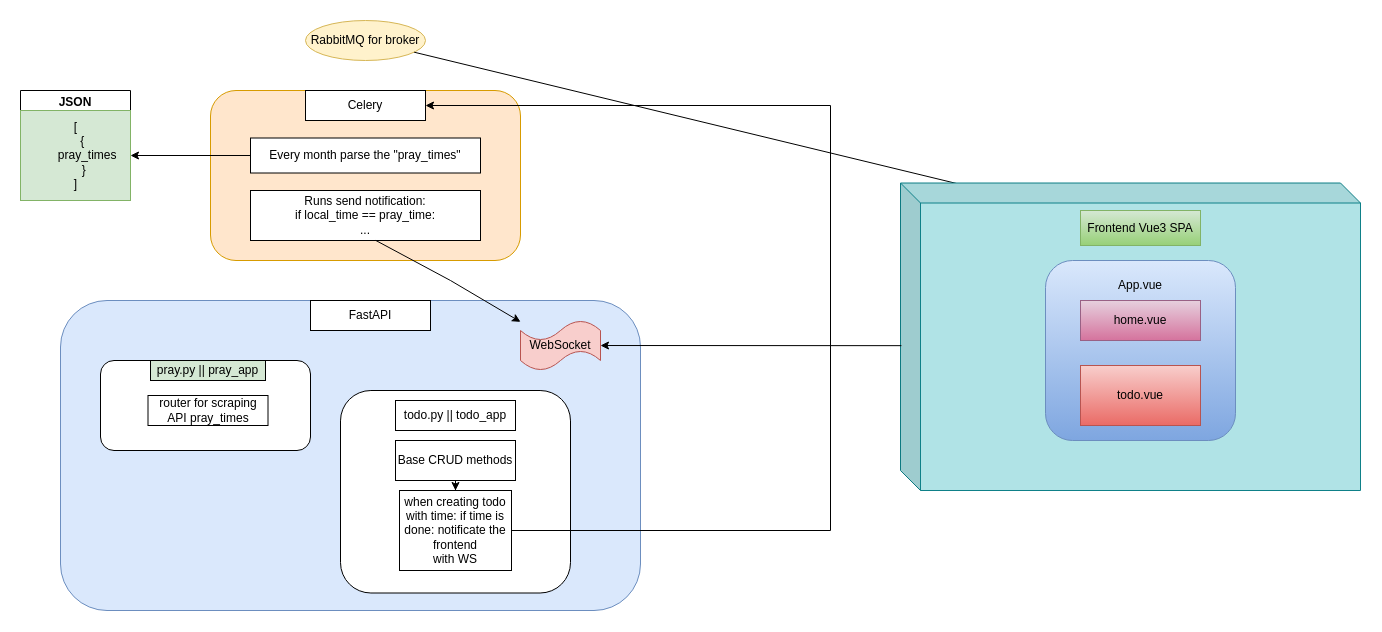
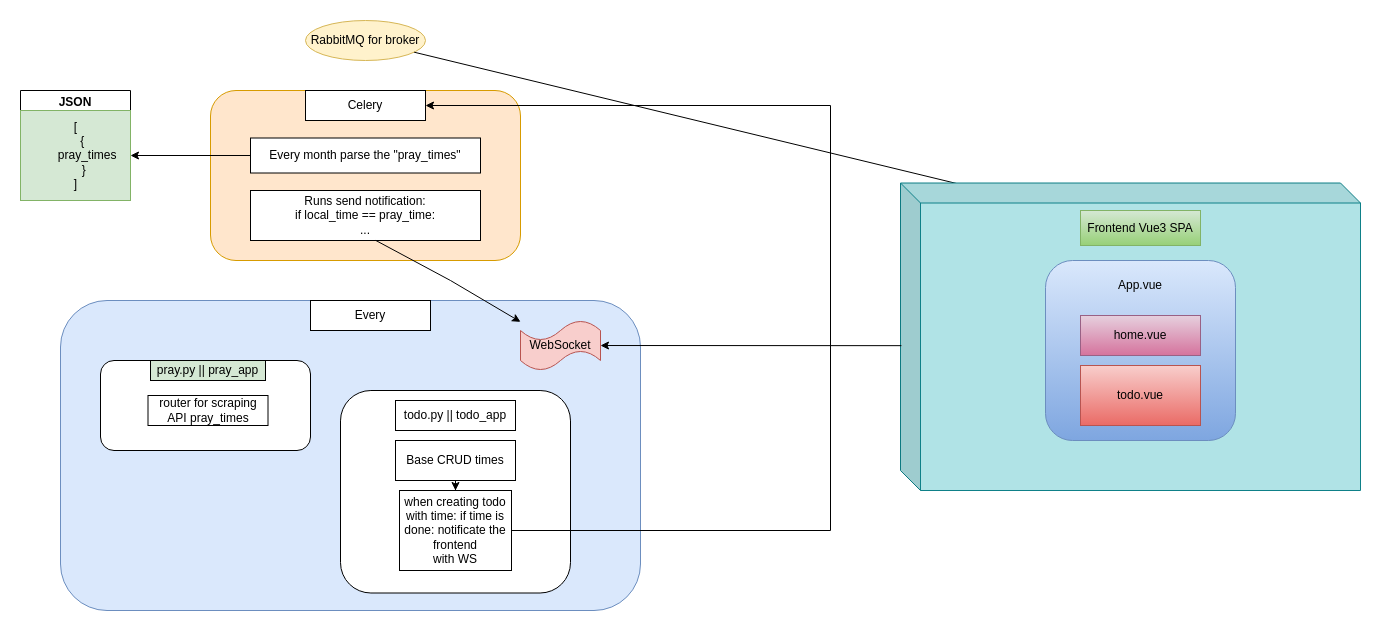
  <mxCell id="0" />
  <mxCell id="1" parent="0" />
  <mxCell id="2" value="JSON" style="swimlane;whiteSpace=wrap;html=1;" parent="1" vertex="1"><mxGeometry x="20" y="90" width="110" height="110" as="geometry" /></mxCell>
  <mxCell id="3" value="[&lt;div&gt;&amp;nbsp; &amp;nbsp; {&lt;/div&gt;&lt;div&gt;&amp;nbsp; &amp;nbsp; &amp;nbsp; &amp;nbsp; pray_times&amp;nbsp;&lt;/div&gt;&lt;div&gt;&amp;nbsp; &amp;nbsp; &amp;nbsp;}&lt;/div&gt;&lt;div&gt;]&lt;/div&gt;" style="text;html=1;align=center;verticalAlign=middle;resizable=0;points=[];autosize=1;strokeColor=#82b366;fillColor=#d5e8d4;" parent="2" vertex="1"><mxGeometry y="20" width="110" height="90" as="geometry" /></mxCell>
  <mxCell id="4" value="" style="rounded=1;whiteSpace=wrap;html=1;fillColor=#ffe6cc;strokeColor=#d79b00;" parent="1" vertex="1"><mxGeometry x="210" y="90" width="310" height="170" as="geometry" /></mxCell>
  <mxCell id="5" value="Celery" style="rounded=0;whiteSpace=wrap;html=1;" parent="1" vertex="1"><mxGeometry x="305" y="90" width="120" height="30" as="geometry" /></mxCell>
  <mxCell id="6" value="" style="edgeStyle=orthogonalEdgeStyle;rounded=0;orthogonalLoop=1;jettySize=auto;html=1;" parent="1" source="7" target="3" edge="1"><mxGeometry relative="1" as="geometry" /></mxCell>
  <mxCell id="7" value="Every month parse the &quot;pray_times&quot;" style="rounded=0;whiteSpace=wrap;html=1;" parent="1" vertex="1"><mxGeometry x="250" y="137.5" width="230" height="35" as="geometry" /></mxCell>
  <mxCell id="8" value="Runs send notification:&lt;br&gt;if local_time == pray_time:&lt;div&gt;...&lt;/div&gt;" style="rounded=0;whiteSpace=wrap;html=1;" parent="1" vertex="1"><mxGeometry x="250" y="190" width="230" height="50" as="geometry" /></mxCell>
  <mxCell id="9" value="RabbitMQ for broker" style="ellipse;whiteSpace=wrap;html=1;fillColor=#fff2cc;strokeColor=#d6b656;" parent="1" vertex="1"><mxGeometry x="305" width="120" height="40" as="geometry" y="20" /></mxCell>
  <mxCell id="10" value="" style="endArrow=classic;html=1;rounded=0;" parent="1" source="9" target="26" edge="1"><mxGeometry width="50" height="50" relative="1" as="geometry"><mxPoint x="240" y="180" as="sourcePoint" /><mxPoint x="290" y="130" as="targetPoint" /></mxGeometry></mxCell>
  <mxCell id="11" value="" style="rounded=1;whiteSpace=wrap;html=1;fillColor=#dae8fc;strokeColor=#6c8ebf;" parent="1" vertex="1"><mxGeometry x="60" y="300" width="580" height="310" as="geometry" /></mxCell>
  <mxCell id="12" value="WebSocket" style="shape=tape;whiteSpace=wrap;html=1;fillColor=#f8cecc;strokeColor=#b85450;" parent="1" vertex="1"><mxGeometry x="520" y="320" width="80" height="50" as="geometry" /></mxCell>
  <mxCell id="13" value="" style="shape=cube;whiteSpace=wrap;html=1;boundedLbl=1;backgroundOutline=1;darkOpacity=0.05;darkOpacity2=0.1;fillColor=#b0e3e6;strokeColor=#0e8088;" parent="1" vertex="1"><mxGeometry x="900" y="182.5" width="460" height="307.5" as="geometry" /></mxCell>
  <mxCell id="14" value="" style="endArrow=classic;html=1;rounded=0;exitX=0.002;exitY=0.529;exitDx=0;exitDy=0;exitPerimeter=0;" parent="1" source="13" target="12" edge="1"><mxGeometry width="50" height="50" relative="1" as="geometry"><mxPoint x="450" y="420" as="sourcePoint" /><mxPoint x="500" y="370" as="targetPoint" /></mxGeometry></mxCell>
  <mxCell id="15" value="" style="endArrow=classic;html=1;rounded=0;exitX=0.522;exitY=1;exitDx=0;exitDy=0;exitPerimeter=0;" parent="1" target="12" edge="1"><mxGeometry width="50" height="50" relative="1" as="geometry"><mxPoint x="375.42" y="240" as="sourcePoint" /><mxPoint x="480" y="357.35" as="targetPoint" /><Array as="points"><mxPoint x="450" y="280" /></Array></mxGeometry></mxCell>
  <mxCell id="16" value="" style="rounded=1;whiteSpace=wrap;html=1;" parent="1" vertex="1"><mxGeometry x="100" y="360" width="210" height="90" as="geometry" /></mxCell>
  <mxCell id="17" value="router for scraping API pray_times" style="rounded=0;whiteSpace=wrap;html=1;" parent="1" vertex="1"><mxGeometry x="147.5" y="395" width="120" height="30" as="geometry" /></mxCell>
  <mxCell id="18" value="pray.py || pray_app" style="rounded=0;whiteSpace=wrap;html=1;fillColor=#d5e8d4;" parent="1" vertex="1"><mxGeometry x="150" y="360" width="115" height="20" as="geometry" /></mxCell>
- <mxCell id="19" value="FastAPI" style="rounded=0;whiteSpace=wrap;html=1;" parent="1" vertex="1"><mxGeometry x="310" y="300" width="120" height="30" as="geometry" /></mxCell>
+ <mxCell id="19" value="Every" style="rounded=0;whiteSpace=wrap;html=1;" parent="1" vertex="1"><mxGeometry x="310" y="300" width="120" height="30" as="geometry" /></mxCell>
  <mxCell id="20" value="" style="rounded=1;whiteSpace=wrap;html=1;" parent="1" vertex="1"><mxGeometry x="340" y="390" width="230" height="202.5" as="geometry" /></mxCell>
  <mxCell id="21" value="todo.py || todo_app" style="rounded=0;whiteSpace=wrap;html=1;" parent="1" vertex="1"><mxGeometry x="395" y="400" width="120" height="30" as="geometry" /></mxCell>
  <mxCell id="22" value="" style="edgeStyle=orthogonalEdgeStyle;rounded=0;orthogonalLoop=1;jettySize=auto;html=1;" parent="1" source="23" target="24" edge="1"><mxGeometry relative="1" as="geometry" /></mxCell>
- <mxCell id="23" value="Base CRUD methods" style="rounded=0;whiteSpace=wrap;html=1;" parent="1" vertex="1"><mxGeometry x="395" y="440" width="120" height="40" as="geometry" /></mxCell>
+ <mxCell id="23" value="Base CRUD times" style="rounded=0;whiteSpace=wrap;html=1;" parent="1" vertex="1"><mxGeometry x="395" y="440" width="120" height="40" as="geometry" /></mxCell>
  <mxCell id="24" value="when creating todo with time: if time is done: notificate the frontend&lt;div&gt;with WS&lt;/div&gt;" style="rounded=0;whiteSpace=wrap;html=1;" parent="1" vertex="1"><mxGeometry x="399" y="490" width="112" height="80" as="geometry" /></mxCell>
  <mxCell id="25" value="" style="endArrow=classic;html=1;rounded=0;exitX=1;exitY=0.5;exitDx=0;exitDy=0;" parent="1" source="24" target="5" edge="1"><mxGeometry width="50" height="50" relative="1" as="geometry"><mxPoint x="410" y="460" as="sourcePoint" /><mxPoint x="460" y="410" as="targetPoint" /><Array as="points"><mxPoint x="830" y="530" /><mxPoint x="830" y="105" /></Array></mxGeometry></mxCell>
  <mxCell id="26" value="Frontend Vue3 SPA" style="rounded=0;whiteSpace=wrap;html=1;fillColor=#d5e8d4;strokeColor=#82b366;gradientColor=#97d077;" parent="1" vertex="1"><mxGeometry x="1080" y="210" width="120" height="35" as="geometry" /></mxCell>
  <mxCell id="27" value="" style="rounded=1;whiteSpace=wrap;html=1;fillColor=#dae8fc;gradientColor=#7ea6e0;strokeColor=#6c8ebf;" parent="1" vertex="1"><mxGeometry x="1045" y="260" width="190" height="180" as="geometry" /></mxCell>
- <mxCell id="28" value="home.vue" style="rounded=0;whiteSpace=wrap;html=1;fillColor=#e6d0de;gradientColor=#d5739d;strokeColor=#996185;" parent="1" vertex="1"><mxGeometry x="1080" y="300" width="120" height="40" as="geometry" /></mxCell>
+ <mxCell id="28" value="home.vue" style="rounded=0;whiteSpace=wrap;html=1;fillColor=#e6d0de;gradientColor=#d5739d;strokeColor=#996185;" parent="1" vertex="1"><mxGeometry x="1080" y="315" width="120" height="40" as="geometry" /></mxCell>
  <mxCell id="29" value="todo.vue" style="rounded=0;whiteSpace=wrap;html=1;fillColor=#f8cecc;gradientColor=#ea6b66;strokeColor=#b85450;" parent="1" vertex="1"><mxGeometry x="1080" y="365" width="120" height="60" as="geometry" /></mxCell>
  <mxCell id="30" value="App.vue" style="text;html=1;align=center;verticalAlign=middle;whiteSpace=wrap;rounded=0;" parent="1" vertex="1"><mxGeometry x="1110" y="270" width="60" height="30" as="geometry" /></mxCell>
